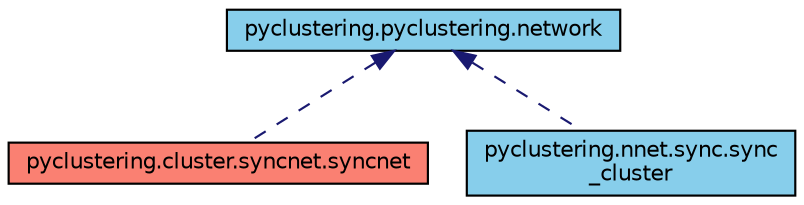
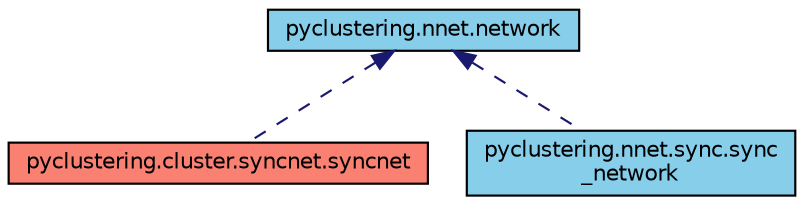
  digraph {
    fontname="DejaVu Sans"
    node [color=black fillcolor=skyblue fontname="DejaVu Sans" fontsize=10 shape=record style=filled]
    edge [color=midnightblue dir=back fontname="DejaVu Sans" fontsize=10 labelfontname=Helvetica labelfontsize=10 style=dashed]
    n1 [fillcolor=salmon fontcolor=black height=0.2 label="pyclustering.cluster.syncnet.syncnet" width=0.4]
-   n2 [height=0.2 label="pyclustering.nnet.sync.sync\l_cluster" width=0.4]
-   n3 [height=0.2 label="pyclustering.pyclustering.network" width=0.4]
+   n2 [height=0.2 label="pyclustering.nnet.sync.sync\l_network" width=0.4]
+   n3 [height=0.2 label="pyclustering.nnet.network" width=0.4]
    n3 -> n1
    n3 -> n2
  }
